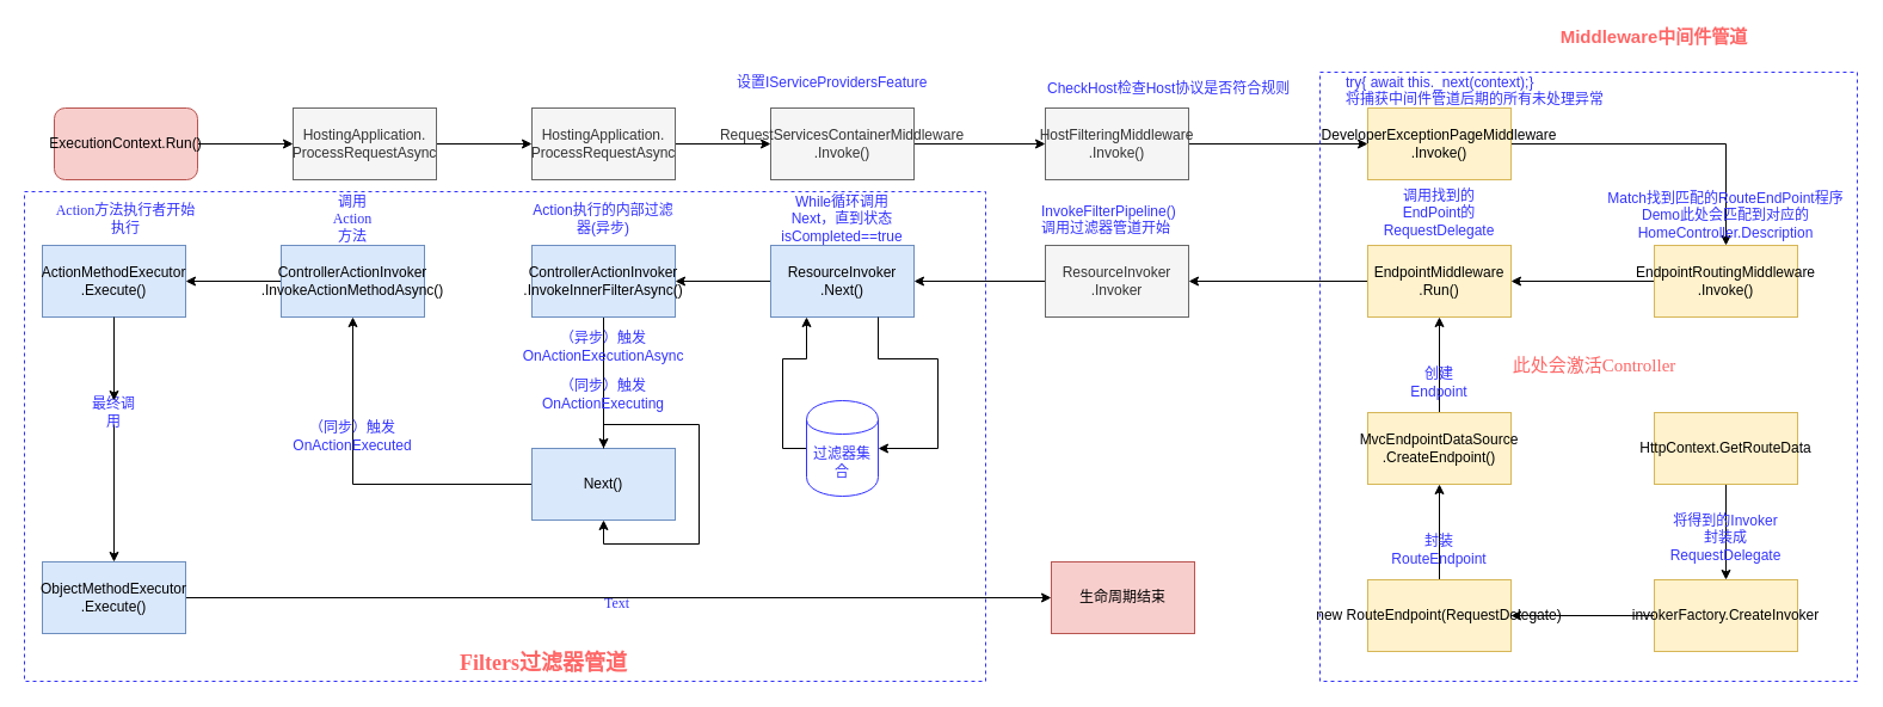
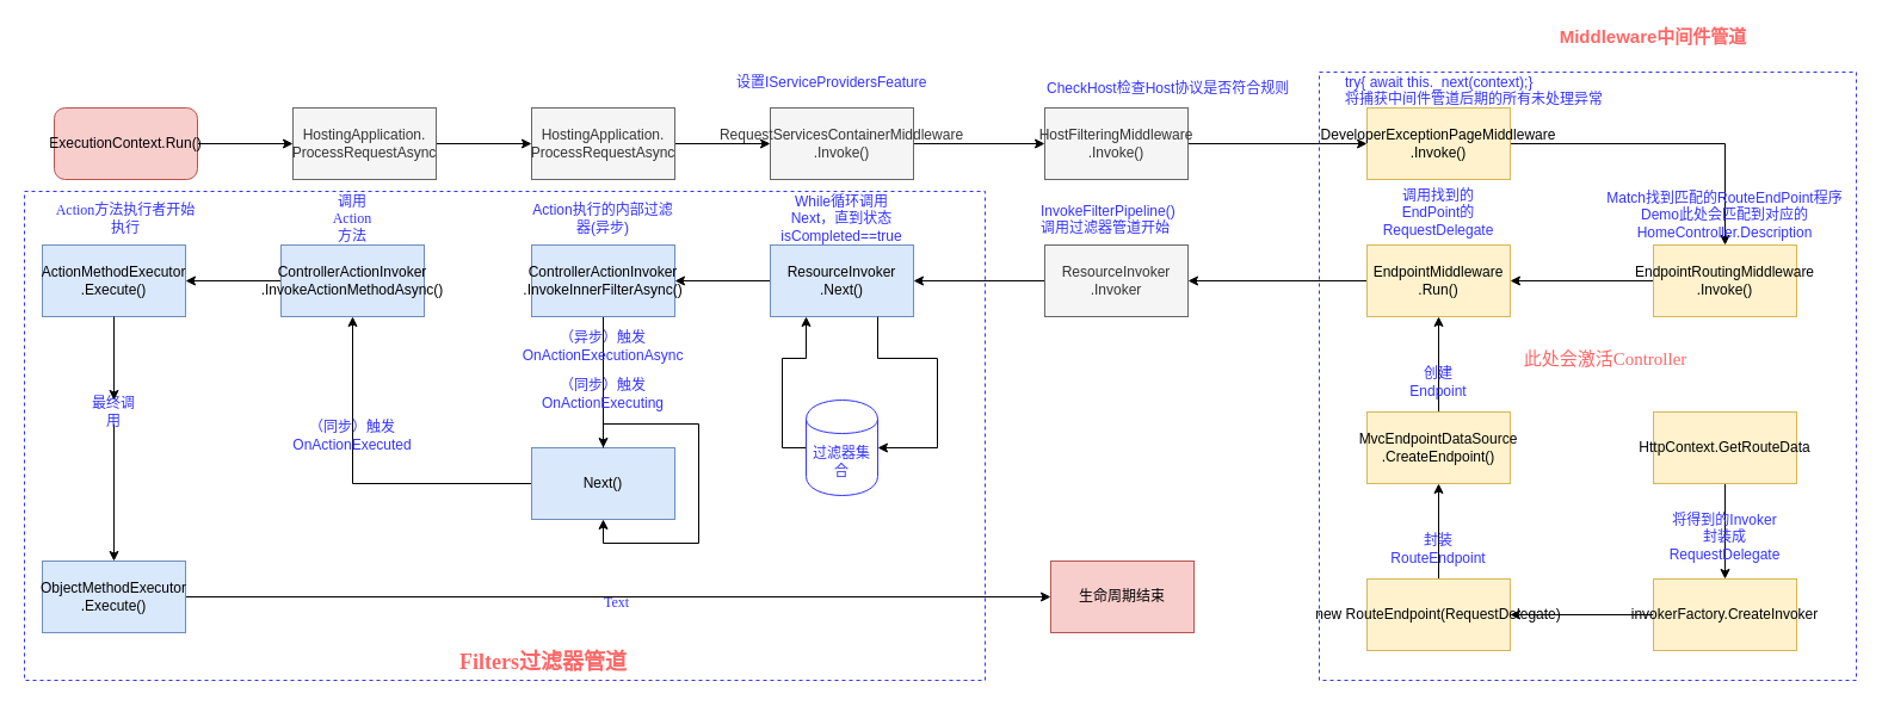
  <mxCell id="0" />
  <mxCell id="1" parent="0" />
  <mxCell id="2" value="" style="edgeStyle=orthogonalEdgeStyle;rounded=0;orthogonalLoop=1;jettySize=auto;html=1;" edge="1" parent="1" source="3" target="5"><mxGeometry relative="1" as="geometry" /></mxCell>
  <mxCell id="3" value="ExecutionContext.Run()" style="rounded=1;whiteSpace=wrap;html=1;fillColor=#f8cecc;strokeColor=#b85450;" vertex="1" parent="1"><mxGeometry x="45" y="90" width="120" height="60" as="geometry" /></mxCell>
  <mxCell id="4" value="" style="edgeStyle=orthogonalEdgeStyle;rounded=0;orthogonalLoop=1;jettySize=auto;html=1;" edge="1" parent="1" source="5" target="7"><mxGeometry relative="1" as="geometry" /></mxCell>
  <mxCell id="5" value="HostingApplication.&lt;br&gt;ProcessRequestAsync" style="rounded=0;whiteSpace=wrap;html=1;fillColor=#f5f5f5;strokeColor=#666666;fontColor=#333333;" vertex="1" parent="1"><mxGeometry x="245" y="90" width="120" height="60" as="geometry" /></mxCell>
  <mxCell id="6" value="" style="edgeStyle=orthogonalEdgeStyle;rounded=0;orthogonalLoop=1;jettySize=auto;html=1;" edge="1" parent="1" source="7" target="9"><mxGeometry relative="1" as="geometry" /></mxCell>
  <mxCell id="7" value="HostingApplication.&lt;br&gt;ProcessRequestAsync" style="rounded=0;whiteSpace=wrap;html=1;fillColor=#f5f5f5;strokeColor=#666666;fontColor=#333333;" vertex="1" parent="1"><mxGeometry x="445" y="90" width="120" height="60" as="geometry" /></mxCell>
  <mxCell id="8" value="" style="edgeStyle=orthogonalEdgeStyle;rounded=0;orthogonalLoop=1;jettySize=auto;html=1;fontColor=#3333FF;" edge="1" parent="1" source="9" target="11"><mxGeometry relative="1" as="geometry" /></mxCell>
  <mxCell id="9" value="RequestServicesContainerMiddleware&lt;br&gt;.Invoke()" style="rounded=0;whiteSpace=wrap;html=1;fillColor=#f5f5f5;strokeColor=#666666;fontColor=#333333;" vertex="1" parent="1"><mxGeometry x="645" y="90" width="120" height="60" as="geometry" /></mxCell>
  <mxCell id="10" value="" style="edgeStyle=orthogonalEdgeStyle;rounded=0;orthogonalLoop=1;jettySize=auto;html=1;fontColor=#3333FF;" edge="1" parent="1" source="11" target="13"><mxGeometry relative="1" as="geometry" /></mxCell>
  <mxCell id="11" value="HostFilteringMiddleware&lt;br&gt;.Invoke()" style="rounded=0;whiteSpace=wrap;html=1;fillColor=#f5f5f5;strokeColor=#666666;fontColor=#333333;" vertex="1" parent="1"><mxGeometry x="875" y="90" width="120" height="60" as="geometry" /></mxCell>
  <mxCell id="12" value="" style="edgeStyle=orthogonalEdgeStyle;rounded=0;orthogonalLoop=1;jettySize=auto;html=1;fontColor=#3333FF;" edge="1" parent="1" source="13" target="15"><mxGeometry relative="1" as="geometry" /></mxCell>
  <mxCell id="13" value="DeveloperExceptionPageMiddleware&lt;br&gt;.Invoke()" style="rounded=0;whiteSpace=wrap;html=1;fillColor=#fff2cc;strokeColor=#d6b656;" vertex="1" parent="1"><mxGeometry x="1145" y="90" width="120" height="60" as="geometry" /></mxCell>
  <mxCell id="14" value="" style="edgeStyle=orthogonalEdgeStyle;rounded=0;orthogonalLoop=1;jettySize=auto;html=1;fontColor=#3333FF;" edge="1" parent="1" source="15" target="17"><mxGeometry relative="1" as="geometry" /></mxCell>
  <mxCell id="15" value="EndpointRoutingMiddleware&lt;br&gt;.Invoke()" style="rounded=0;whiteSpace=wrap;html=1;fillColor=#fff2cc;strokeColor=#d6b656;" vertex="1" parent="1"><mxGeometry x="1385" y="205" width="120" height="60" as="geometry" /></mxCell>
  <mxCell id="16" value="" style="edgeStyle=orthogonalEdgeStyle;rounded=0;orthogonalLoop=1;jettySize=auto;html=1;fontColor=#3333FF;" edge="1" parent="1" source="17" target="19"><mxGeometry relative="1" as="geometry" /></mxCell>
  <mxCell id="17" value="EndpointMiddleware&lt;br&gt;.Run()" style="rounded=0;whiteSpace=wrap;html=1;fillColor=#fff2cc;strokeColor=#d6b656;" vertex="1" parent="1"><mxGeometry x="1145" y="205" width="120" height="60" as="geometry" /></mxCell>
  <mxCell id="18" value="" style="edgeStyle=orthogonalEdgeStyle;rounded=0;orthogonalLoop=1;jettySize=auto;html=1;fontColor=#FF6666;" edge="1" parent="1" source="19" target="21"><mxGeometry relative="1" as="geometry" /></mxCell>
  <mxCell id="19" value="ResourceInvoker&lt;br&gt;.Invoker" style="rounded=0;whiteSpace=wrap;html=1;fillColor=#f5f5f5;strokeColor=#666666;fontColor=#333333;" vertex="1" parent="1"><mxGeometry x="875" y="205" width="120" height="60" as="geometry" /></mxCell>
  <mxCell id="20" value="" style="edgeStyle=orthogonalEdgeStyle;rounded=0;orthogonalLoop=1;jettySize=auto;html=1;fontColor=#3333FF;" edge="1" parent="1" source="21" target="23"><mxGeometry relative="1" as="geometry" /></mxCell>
  <mxCell id="21" value="ResourceInvoker&lt;br&gt;.Next()" style="rounded=0;whiteSpace=wrap;html=1;fillColor=#dae8fc;strokeColor=#6c8ebf;" vertex="1" parent="1"><mxGeometry x="645" y="205" width="120" height="60" as="geometry" /></mxCell>
  <mxCell id="22" value="" style="edgeStyle=orthogonalEdgeStyle;rounded=0;orthogonalLoop=1;jettySize=auto;html=1;fontColor=#3333FF;" edge="1" parent="1" source="23" target="25"><mxGeometry relative="1" as="geometry" /></mxCell>
  <mxCell id="23" value="ControllerActionInvoker&lt;br&gt;.InvokeInnerFilterAsync()" style="rounded=0;whiteSpace=wrap;html=1;fillColor=#dae8fc;strokeColor=#6c8ebf;" vertex="1" parent="1"><mxGeometry x="445" y="205" width="120" height="60" as="geometry" /></mxCell>
  <mxCell id="24" value="" style="edgeStyle=orthogonalEdgeStyle;rounded=0;orthogonalLoop=1;jettySize=auto;html=1;fontColor=#3333FF;" edge="1" parent="1" source="25" target="27"><mxGeometry relative="1" as="geometry" /></mxCell>
  <mxCell id="25" value="Next()" style="rounded=0;whiteSpace=wrap;html=1;fillColor=#dae8fc;strokeColor=#6c8ebf;" vertex="1" parent="1"><mxGeometry x="445" y="375" width="120" height="60" as="geometry" /></mxCell>
  <mxCell id="26" value="" style="edgeStyle=orthogonalEdgeStyle;rounded=0;orthogonalLoop=1;jettySize=auto;html=1;fontFamily=Verdana;fontColor=#3333FF;" edge="1" parent="1" source="27" target="29"><mxGeometry relative="1" as="geometry" /></mxCell>
  <mxCell id="27" value="ControllerActionInvoker&lt;br&gt;.InvokeActionMethodAsync()" style="rounded=0;whiteSpace=wrap;html=1;fillColor=#dae8fc;strokeColor=#6c8ebf;" vertex="1" parent="1"><mxGeometry x="235" y="205" width="120" height="60" as="geometry" /></mxCell>
  <mxCell id="28" value="" style="edgeStyle=orthogonalEdgeStyle;rounded=0;orthogonalLoop=1;jettySize=auto;html=1;fontFamily=Verdana;fontColor=#3333FF;" edge="1" parent="1" source="63" target="31"><mxGeometry relative="1" as="geometry" /></mxCell>
  <mxCell id="29" value="ActionMethodExecutor&lt;br&gt;.Execute()" style="rounded=0;whiteSpace=wrap;html=1;fillColor=#dae8fc;strokeColor=#6c8ebf;" vertex="1" parent="1"><mxGeometry x="35" y="205" width="120" height="60" as="geometry" /></mxCell>
  <mxCell id="30" value="" style="edgeStyle=orthogonalEdgeStyle;rounded=0;orthogonalLoop=1;jettySize=auto;html=1;fontFamily=Verdana;fontColor=#3333FF;" edge="1" parent="1" source="31" target="32"><mxGeometry relative="1" as="geometry" /></mxCell>
  <mxCell id="31" value="ObjectMethodExecutor&lt;br&gt;.Execute()" style="rounded=0;whiteSpace=wrap;html=1;fillColor=#dae8fc;strokeColor=#6c8ebf;" vertex="1" parent="1"><mxGeometry x="35" y="470" width="120" height="60" as="geometry" /></mxCell>
  <mxCell id="32" value="生命周期结束" style="rounded=0;whiteSpace=wrap;html=1;fillColor=#f8cecc;strokeColor=#b85450;" vertex="1" parent="1"><mxGeometry x="880" y="470" width="120" height="60" as="geometry" /></mxCell>
  <mxCell id="33" value="" style="edgeStyle=orthogonalEdgeStyle;rounded=0;orthogonalLoop=1;jettySize=auto;html=1;fontColor=#3333FF;" edge="1" parent="1" source="34" target="17"><mxGeometry relative="1" as="geometry" /></mxCell>
  <mxCell id="34" value="MvcEndpointDataSource&lt;br&gt;.CreateEndpoint()" style="rounded=0;whiteSpace=wrap;html=1;fillColor=#fff2cc;strokeColor=#d6b656;" vertex="1" parent="1"><mxGeometry x="1145" y="345" width="120" height="60" as="geometry" /></mxCell>
  <mxCell id="35" value="设置IServiceProvidersFeature" style="text;html=1;fontColor=#3333FF;" vertex="1" parent="1"><mxGeometry x="615" y="55" width="180" height="30" as="geometry" /></mxCell>
  <mxCell id="36" value="CheckHost检查Host协议是否符合规则&lt;br&gt;" style="text;html=1;fontColor=#3333FF;" vertex="1" parent="1"><mxGeometry x="875" y="60" width="80" height="30" as="geometry" /></mxCell>
  <mxCell id="37" value="try{  await this._next(context);}&lt;br&gt;将捕获中间件管道后期的所有未处理异常" style="text;html=1;fontColor=#3333FF;" vertex="1" parent="1"><mxGeometry x="1125" y="55" width="180" height="30" as="geometry" /></mxCell>
  <mxCell id="38" value="Match找到匹配的RouteEndPoint程序&lt;br&gt;Demo此处会匹配到对应的HomeController.Description" style="text;html=1;strokeColor=none;fillColor=none;align=center;verticalAlign=middle;whiteSpace=wrap;rounded=0;fontColor=#3333FF;" vertex="1" parent="1"><mxGeometry x="1335" y="170" width="220" height="20" as="geometry" /></mxCell>
  <mxCell id="39" value="调用找到的EndPoint的RequestDelegate" style="text;html=1;strokeColor=none;fillColor=none;align=center;verticalAlign=middle;whiteSpace=wrap;rounded=0;fontColor=#3333FF;" vertex="1" parent="1"><mxGeometry x="1185" y="167.5" width="40" height="20" as="geometry" /></mxCell>
  <mxCell id="40" value="创建Endpoint" style="text;html=1;strokeColor=none;fillColor=none;align=center;verticalAlign=middle;whiteSpace=wrap;rounded=0;fontColor=#3333FF;" vertex="1" parent="1"><mxGeometry x="1185" y="310" width="40" height="20" as="geometry" /></mxCell>
  <mxCell id="41" value="" style="edgeStyle=orthogonalEdgeStyle;rounded=0;orthogonalLoop=1;jettySize=auto;html=1;fontColor=#3333FF;" edge="1" parent="1" source="42" target="44"><mxGeometry relative="1" as="geometry" /></mxCell>
  <mxCell id="42" value="HttpContext.GetRouteData&lt;br&gt;" style="rounded=0;whiteSpace=wrap;html=1;fillColor=#fff2cc;strokeColor=#d6b656;" vertex="1" parent="1"><mxGeometry x="1385" y="345" width="120" height="60" as="geometry" /></mxCell>
  <mxCell id="43" value="" style="edgeStyle=orthogonalEdgeStyle;rounded=0;orthogonalLoop=1;jettySize=auto;html=1;fontColor=#3333FF;" edge="1" parent="1" source="44" target="46"><mxGeometry relative="1" as="geometry" /></mxCell>
  <mxCell id="44" value="invokerFactory.CreateInvoker" style="rounded=0;whiteSpace=wrap;html=1;fillColor=#fff2cc;strokeColor=#d6b656;" vertex="1" parent="1"><mxGeometry x="1385" y="485" width="120" height="60" as="geometry" /></mxCell>
  <mxCell id="45" value="" style="edgeStyle=orthogonalEdgeStyle;rounded=0;orthogonalLoop=1;jettySize=auto;html=1;fontColor=#3333FF;" edge="1" parent="1" source="46" target="34"><mxGeometry relative="1" as="geometry" /></mxCell>
  <mxCell id="46" value="new&amp;nbsp;RouteEndpoint(RequestDelegate)" style="rounded=0;whiteSpace=wrap;html=1;fillColor=#fff2cc;strokeColor=#d6b656;" vertex="1" parent="1"><mxGeometry x="1145" y="485" width="120" height="60" as="geometry" /></mxCell>
  <mxCell id="47" value="将得到的Invoker封装成RequestDelegate" style="text;html=1;strokeColor=none;fillColor=none;align=center;verticalAlign=middle;whiteSpace=wrap;rounded=0;fontColor=#3333FF;" vertex="1" parent="1"><mxGeometry x="1425" y="440" width="40" height="20" as="geometry" /></mxCell>
  <mxCell id="48" value="封装RouteEndpoint" style="text;html=1;strokeColor=none;fillColor=none;align=center;verticalAlign=middle;whiteSpace=wrap;rounded=0;fontColor=#3333FF;" vertex="1" parent="1"><mxGeometry x="1185" y="450" width="40" height="20" as="geometry" /></mxCell>
  <mxCell id="49" value="InvokeFilterPipeline()&lt;br&gt;调用过滤器管道开始" style="text;html=1;fontColor=#3333FF;" vertex="1" parent="1"><mxGeometry x="870" y="162.5" width="130" height="30" as="geometry" /></mxCell>
  <mxCell id="50" value="" style="rounded=0;whiteSpace=wrap;html=1;fontColor=#3333FF;dashed=1;strokeColor=#3333FF;fillColor=none;" vertex="1" parent="1"><mxGeometry x="1105" y="60" width="450" height="510" as="geometry" /></mxCell>
  <mxCell id="51" value="Middleware中间件管道" style="text;html=1;strokeColor=none;fillColor=none;align=center;verticalAlign=middle;whiteSpace=wrap;rounded=0;fontColor=#FF6666;fontSize=15;fontStyle=1" vertex="1" parent="1"><mxGeometry x="1300" y="20" width="170" height="20" as="geometry" /></mxCell>
  <mxCell id="52" value="While循环调用Next，直到状态isCompleted==true" style="text;html=1;strokeColor=none;fillColor=none;align=center;verticalAlign=middle;whiteSpace=wrap;rounded=0;fontColor=#3333FF;" vertex="1" parent="1"><mxGeometry x="685" y="172.5" width="40" height="20" as="geometry" /></mxCell>
  <mxCell id="53" style="edgeStyle=orthogonalEdgeStyle;rounded=0;orthogonalLoop=1;jettySize=auto;html=1;exitX=0.75;exitY=1;exitDx=0;exitDy=0;entryX=1;entryY=0.5;entryDx=0;entryDy=0;fontColor=#3333FF;" edge="1" parent="1" source="21" target="59"><mxGeometry relative="1" as="geometry" /></mxCell>
  <mxCell id="54" value="Action执行的内部过滤器(异步)" style="text;html=1;strokeColor=none;fillColor=none;align=center;verticalAlign=middle;whiteSpace=wrap;rounded=0;fontColor=#3333FF;" vertex="1" parent="1"><mxGeometry x="445" y="173" width="120" height="20" as="geometry" /></mxCell>
  <mxCell id="55" style="edgeStyle=orthogonalEdgeStyle;rounded=0;orthogonalLoop=1;jettySize=auto;html=1;entryX=0.5;entryY=1;entryDx=0;entryDy=0;fontColor=#3333FF;" edge="1" parent="1" source="25" target="25"><mxGeometry relative="1" as="geometry" /></mxCell>
  <mxCell id="56" value="（异步）触发 OnActionExecutionAsync" style="text;html=1;strokeColor=none;fillColor=none;align=center;verticalAlign=middle;whiteSpace=wrap;rounded=0;fontColor=#3333FF;" vertex="1" parent="1"><mxGeometry x="485" y="280" width="40" height="20" as="geometry" /></mxCell>
  <mxCell id="57" value="（同步）触发 OnActionExecuting" style="text;html=1;strokeColor=none;fillColor=none;align=center;verticalAlign=middle;whiteSpace=wrap;rounded=0;fontColor=#3333FF;" vertex="1" parent="1"><mxGeometry x="485" y="320" width="40" height="20" as="geometry" /></mxCell>
  <mxCell id="58" style="edgeStyle=orthogonalEdgeStyle;rounded=0;orthogonalLoop=1;jettySize=auto;html=1;entryX=0.25;entryY=1;entryDx=0;entryDy=0;fontColor=#3333FF;exitX=0;exitY=0.5;exitDx=0;exitDy=0;" edge="1" parent="1" source="59" target="21"><mxGeometry relative="1" as="geometry" /></mxCell>
  <mxCell id="59" value="过滤器集合" style="shape=cylinder;whiteSpace=wrap;html=1;boundedLbl=1;backgroundOutline=1;rounded=0;strokeColor=#3333FF;fillColor=none;fontColor=#3333FF;" vertex="1" parent="1"><mxGeometry x="675" y="335" width="60" height="80" as="geometry" /></mxCell>
  <mxCell id="60" value="（同步）触发 OnActionExecuted" style="text;html=1;strokeColor=none;fillColor=none;align=center;verticalAlign=middle;whiteSpace=wrap;rounded=0;fontColor=#3333FF;" vertex="1" parent="1"><mxGeometry x="275" y="355" width="40" height="20" as="geometry" /></mxCell>
  <mxCell id="61" value="调用Action方法" style="text;html=1;strokeColor=none;fillColor=none;align=center;verticalAlign=middle;whiteSpace=wrap;rounded=0;fontFamily=Verdana;fontColor=#3333FF;" vertex="1" parent="1"><mxGeometry x="275" y="173" width="40" height="20" as="geometry" /></mxCell>
  <mxCell id="62" value="Action方法执行者开始执行" style="text;html=1;strokeColor=none;fillColor=none;align=center;verticalAlign=middle;whiteSpace=wrap;rounded=0;fontFamily=Verdana;fontColor=#3333FF;" vertex="1" parent="1"><mxGeometry x="45" y="173" width="120" height="20" as="geometry" /></mxCell>
  <mxCell id="63" value="最终调用" style="text;html=1;strokeColor=none;fillColor=none;align=center;verticalAlign=middle;whiteSpace=wrap;rounded=0;fontFamily=Verdana;fontColor=#3333FF;" vertex="1" parent="1"><mxGeometry x="75" y="335" width="40" height="20" as="geometry" /></mxCell>
  <mxCell id="64" value="" style="edgeStyle=orthogonalEdgeStyle;rounded=0;orthogonalLoop=1;jettySize=auto;html=1;fontFamily=Verdana;fontColor=#3333FF;" edge="1" parent="1" source="29" target="63"><mxGeometry relative="1" as="geometry"><mxPoint x="95" y="265" as="sourcePoint" /><mxPoint x="95" y="470" as="targetPoint" /></mxGeometry></mxCell>
  <mxCell id="65" value="Text" style="text;html=1;resizable=0;points=[];autosize=1;align=left;verticalAlign=top;spacingTop=-4;fontFamily=Verdana;fontColor=#3333FF;" vertex="1" parent="1"><mxGeometry x="504" y="495" width="40" height="20" as="geometry" /></mxCell>
  <mxCell id="66" value="" style="rounded=0;whiteSpace=wrap;html=1;fontColor=#3333FF;dashed=1;strokeColor=#3333FF;fillColor=none;" vertex="1" parent="1"><mxGeometry x="20" y="160" width="805" height="410" as="geometry" /></mxCell>
  <mxCell id="67" value="Filters过滤器管道" style="text;html=1;strokeColor=none;fillColor=none;align=center;verticalAlign=middle;whiteSpace=wrap;rounded=0;fontFamily=Verdana;fontColor=#FF6666;fontStyle=1;fontSize=18;" vertex="1" parent="1"><mxGeometry x="355" y="545" width="200" height="20" as="geometry" /></mxCell>
- <mxCell id="68" value="此处会激活Controller" style="text;html=1;strokeColor=none;fillColor=none;align=center;verticalAlign=middle;whiteSpace=wrap;rounded=0;fontFamily=Verdana;fontSize=15;fontColor=#FF6666;" vertex="1" parent="1"><mxGeometry x="1245" y="295" width="180" height="20" as="geometry" /></mxCell>
+ <mxCell id="68" value="此处会激活Controller" style="text;html=1;strokeColor=none;fillColor=none;align=center;verticalAlign=middle;whiteSpace=wrap;rounded=0;fontFamily=Verdana;fontSize=15;fontColor=#FF6666;" vertex="1" parent="1"><mxGeometry x="1255" y="290" width="180" height="20" as="geometry" /></mxCell>
